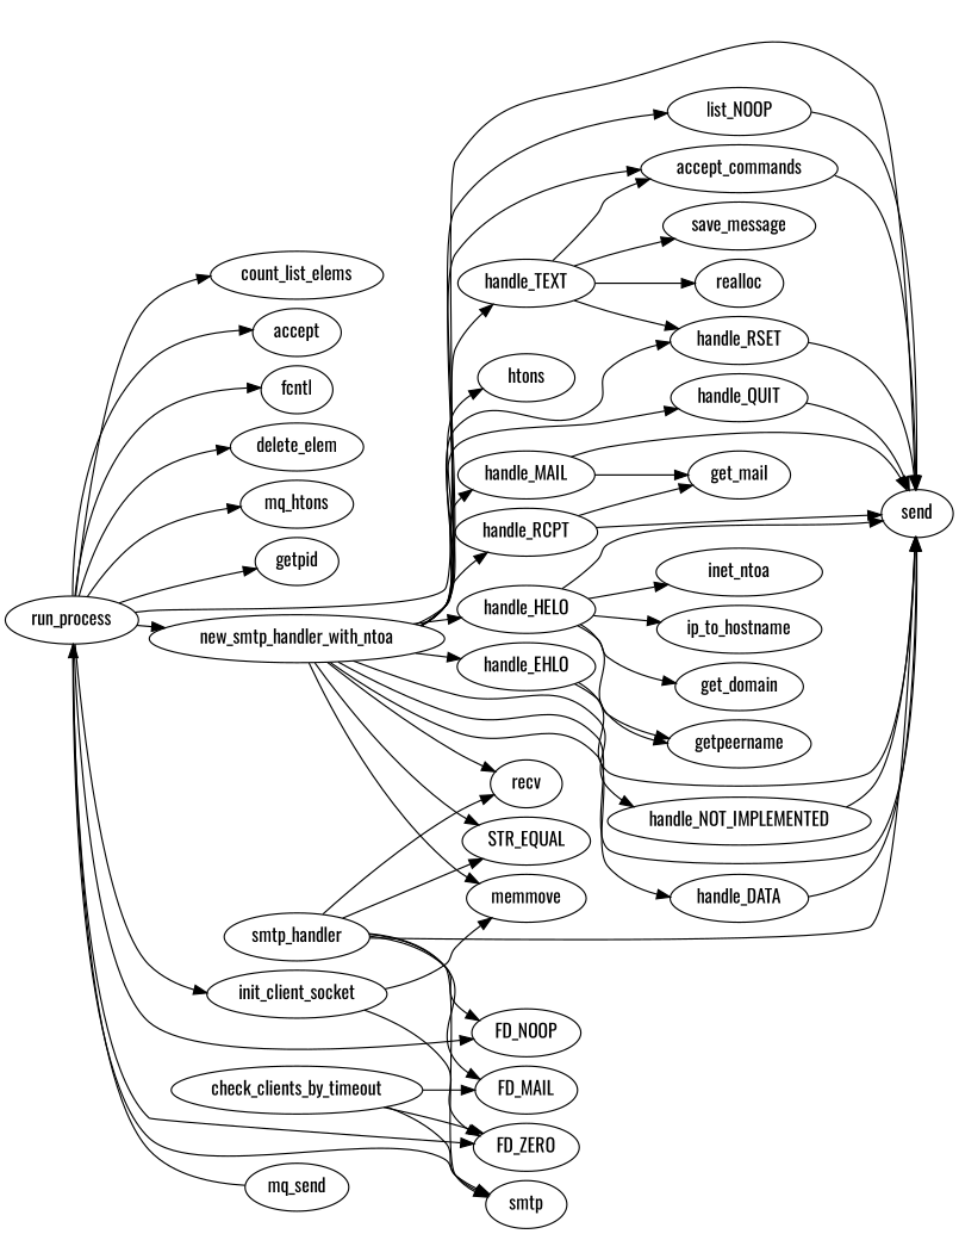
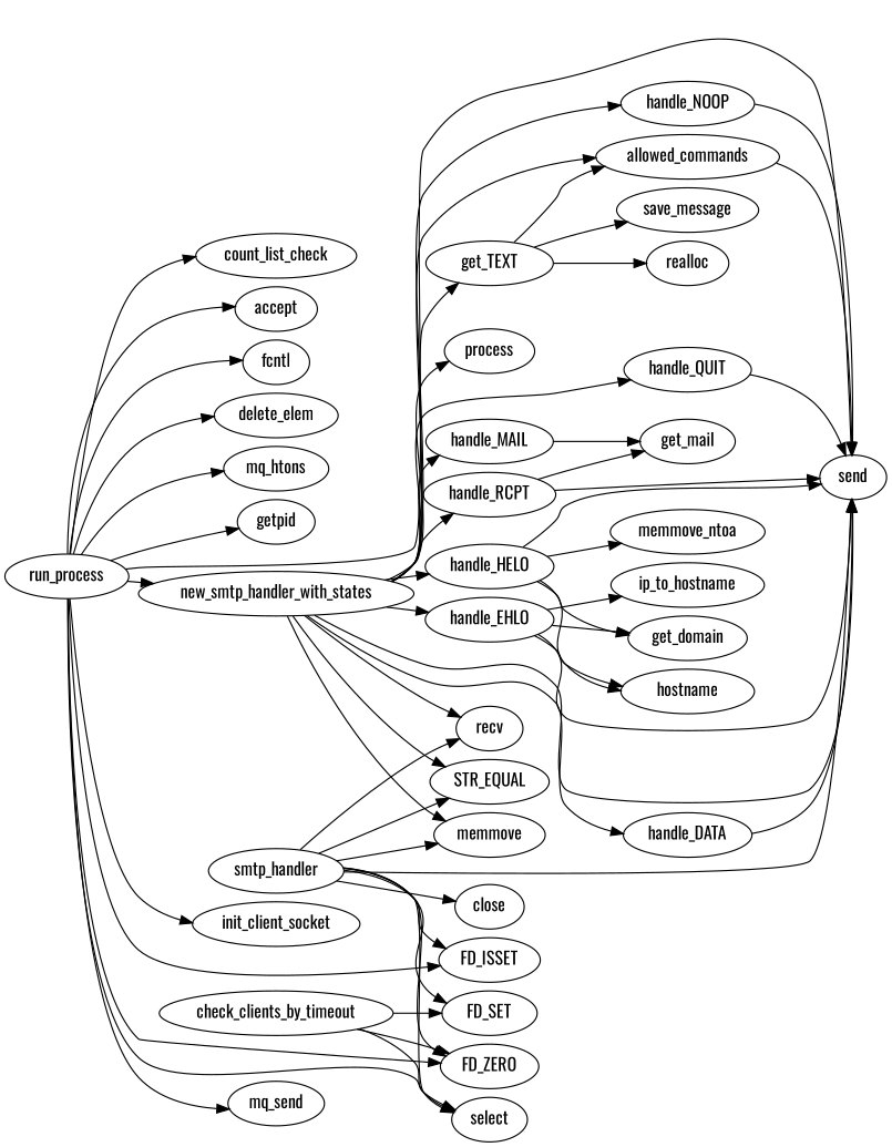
  digraph {
    defaultdist=0.1
    fontname=Oswald
    nodesep=0.1
    rankdir=LR
    ranksep=0.1
    node [fontname=Oswald]
    edge [fontname=Oswald]
    handle_RCPT
    send
    get_mail
    handle_EHLO
-   getpeername
+   getpeername [label=hostname]
    get_domain
    smtp_handler
-   select [label=smtp]
-   FD_ISSET [label=FD_NOOP]
+   select
+   FD_ISSET
    recv
    FD_ZERO
-   FD_SET [label=FD_MAIL]
+   close
+   FD_SET
    STR_EQUAL
    memmove
    run_process
    mq_send
-   new_smtp_handler_with_states [label=new_smtp_handler_with_ntoa]
-   count_list_elems
+   new_smtp_handler_with_states
+   count_list_elems [label=count_list_check]
    accept
    fcntl
    delete_elem
    n23 [label=mq_htons]
    getpid
    init_client_socket
    handle_DATA
    handle_MAIL
-   handle_TEXT
-   handle_RSET
-   htons
+   handle_TEXT [label=get_TEXT]
+   htons [label=process]
    handle_HELO
-   allowed_commands [label=accept_commands]
-   handle_NOOP [label=list_NOOP]
+   allowed_commands
+   handle_NOOP
    handle_QUIT
-   handle_NOT_IMPLEMENTED
    save_message
    realloc
-   inet_ntoa
+   inet_ntoa [label=memmove_ntoa]
    ip_to_hostname
    check_clients_by_timeout
    handle_RCPT -> send
    handle_RCPT -> get_mail
    handle_EHLO -> send
    handle_EHLO -> getpeername
+   handle_EHLO -> get_domain
    smtp_handler -> send
    smtp_handler -> select
    smtp_handler -> FD_ISSET
    smtp_handler -> recv
-   init_client_socket -> FD_ZERO
+   smtp_handler -> FD_ZERO
+   smtp_handler -> close
    smtp_handler -> FD_SET
    smtp_handler -> STR_EQUAL
-   init_client_socket -> memmove
+   smtp_handler -> memmove
    run_process -> send
    run_process -> select
    run_process -> FD_ISSET
    run_process -> FD_ZERO
-   mq_send -> run_process
+   run_process -> mq_send
    run_process -> new_smtp_handler_with_states
    run_process -> count_list_elems
    run_process -> accept
    run_process -> fcntl
    run_process -> delete_elem
    run_process -> n23
    run_process -> getpid
    run_process -> init_client_socket
    new_smtp_handler_with_states -> handle_RCPT
    new_smtp_handler_with_states -> send
    new_smtp_handler_with_states -> handle_EHLO
    new_smtp_handler_with_states -> recv
    new_smtp_handler_with_states -> STR_EQUAL
    new_smtp_handler_with_states -> memmove
    new_smtp_handler_with_states -> handle_DATA
    new_smtp_handler_with_states -> handle_MAIL
    new_smtp_handler_with_states -> handle_TEXT
-   new_smtp_handler_with_states -> handle_RSET
    new_smtp_handler_with_states -> htons
    new_smtp_handler_with_states -> handle_HELO
    new_smtp_handler_with_states -> allowed_commands
    new_smtp_handler_with_states -> handle_NOOP
    new_smtp_handler_with_states -> handle_QUIT
-   new_smtp_handler_with_states -> handle_NOT_IMPLEMENTED
    handle_DATA -> send
-   handle_MAIL -> send
    handle_MAIL -> get_mail
-   handle_TEXT -> handle_RSET
    handle_TEXT -> allowed_commands
    handle_TEXT -> save_message
    handle_TEXT -> realloc
-   handle_RSET -> send
    handle_HELO -> send
    handle_HELO -> getpeername
    handle_HELO -> get_domain
    handle_HELO -> inet_ntoa
-   handle_HELO -> ip_to_hostname
+   handle_EHLO -> ip_to_hostname
    allowed_commands -> send
    handle_NOOP -> send
    handle_QUIT -> send
-   handle_NOT_IMPLEMENTED -> send
    check_clients_by_timeout -> select
    check_clients_by_timeout -> FD_ZERO
    check_clients_by_timeout -> FD_SET
  }
